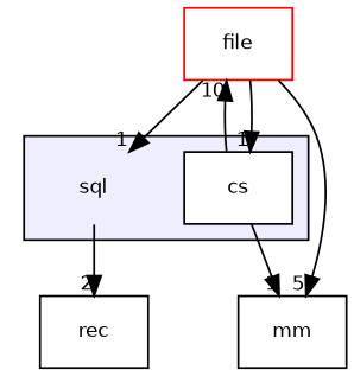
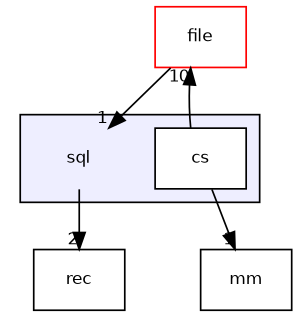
  digraph {
    compound=true
    node [fontname=Helvetica fontsize=10 shape=box]
    edge [headlabel=1 labeldistance=1.5 labelfontname=Helvetica labelfontsize=10]
    n1 [label=sql shape=plaintext]
    n2 [color=black fillcolor=white label=cs style=filled]
    n3 [label=rec]
    n4 [color=red label=file]
    n5 [label=mm]
    subgraph cluster_1 {
      bgcolor="#eeeeff"
      pencolor=black
      n1
      n2
    }
    n1 -> n3 [headlabel=2]
    n2 -> n4 [headlabel=10]
    n2 -> n5
    n4 -> n1
-   n4 -> n2
-   n4 -> n5 [headlabel=5]
  }
